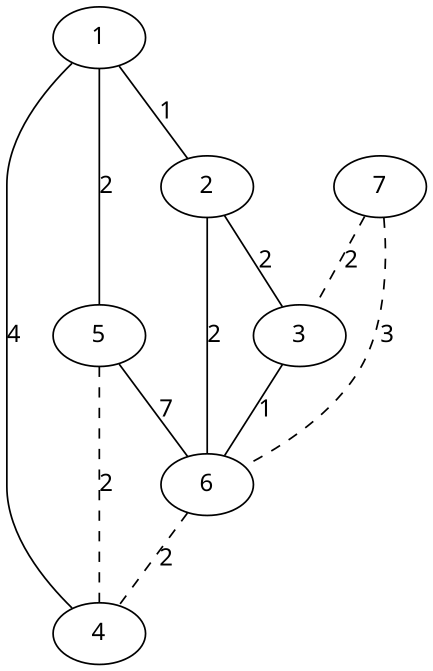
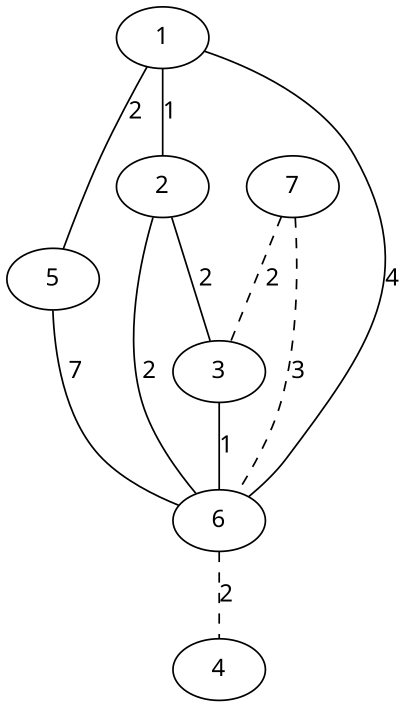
  graph {
    fontname="Noto Sans"
    node [fontname="Noto Sans"]
    edge [fontname="Noto Sans" style=solid]
    1
    2
    4
    5
    3
    6
    7
    1 -- 2 [label=1]
-   1 -- 4 [label=4]
+   1 -- 6 [label=4]
    1 -- 5 [label=2]
    2 -- 3 [label=2]
    2 -- 6 [label=2]
-   5 -- 4 [label=2 style=dashed]
    5 -- 6 [label=7]
    3 -- 6 [label=1]
    6 -- 4 [label=2 style=dashed]
    7 -- 3 [label=2 style=dashed]
    7 -- 6 [label=3 style=dashed]
  }
